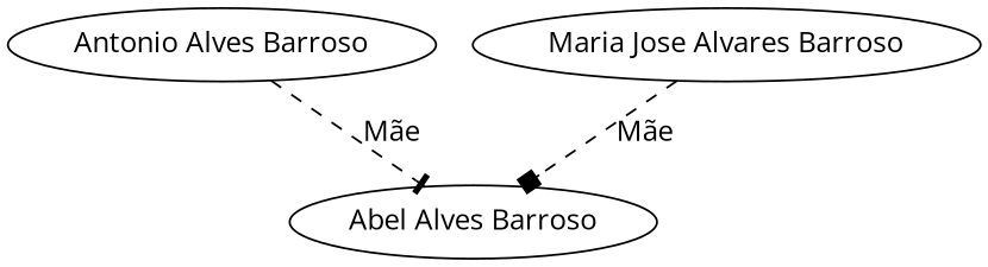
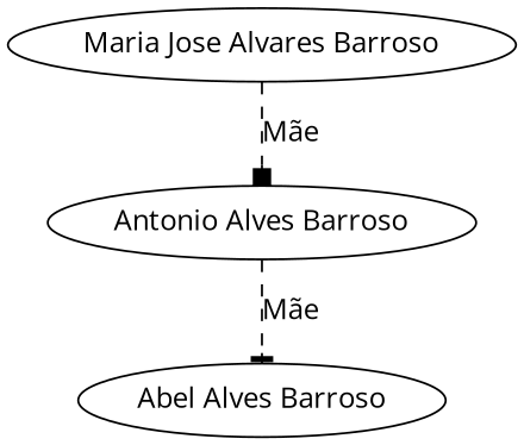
  digraph {
    fontname="Open Sans"
    node [fontname="Open Sans"]
    edge [fontname="Open Sans" style=dashed]
    "Antonio Alves Barroso"
    "Abel Alves Barroso"
    "Maria Jose Alvares Barroso"
    "Antonio Alves Barroso" -> "Abel Alves Barroso" [arrowhead=tee label="Mãe"]
-   "Maria Jose Alvares Barroso" -> "Abel Alves Barroso" [arrowhead=box label="Mãe"]
+   "Maria Jose Alvares Barroso" -> "Antonio Alves Barroso" [arrowhead=box label="Mãe"]
  }
